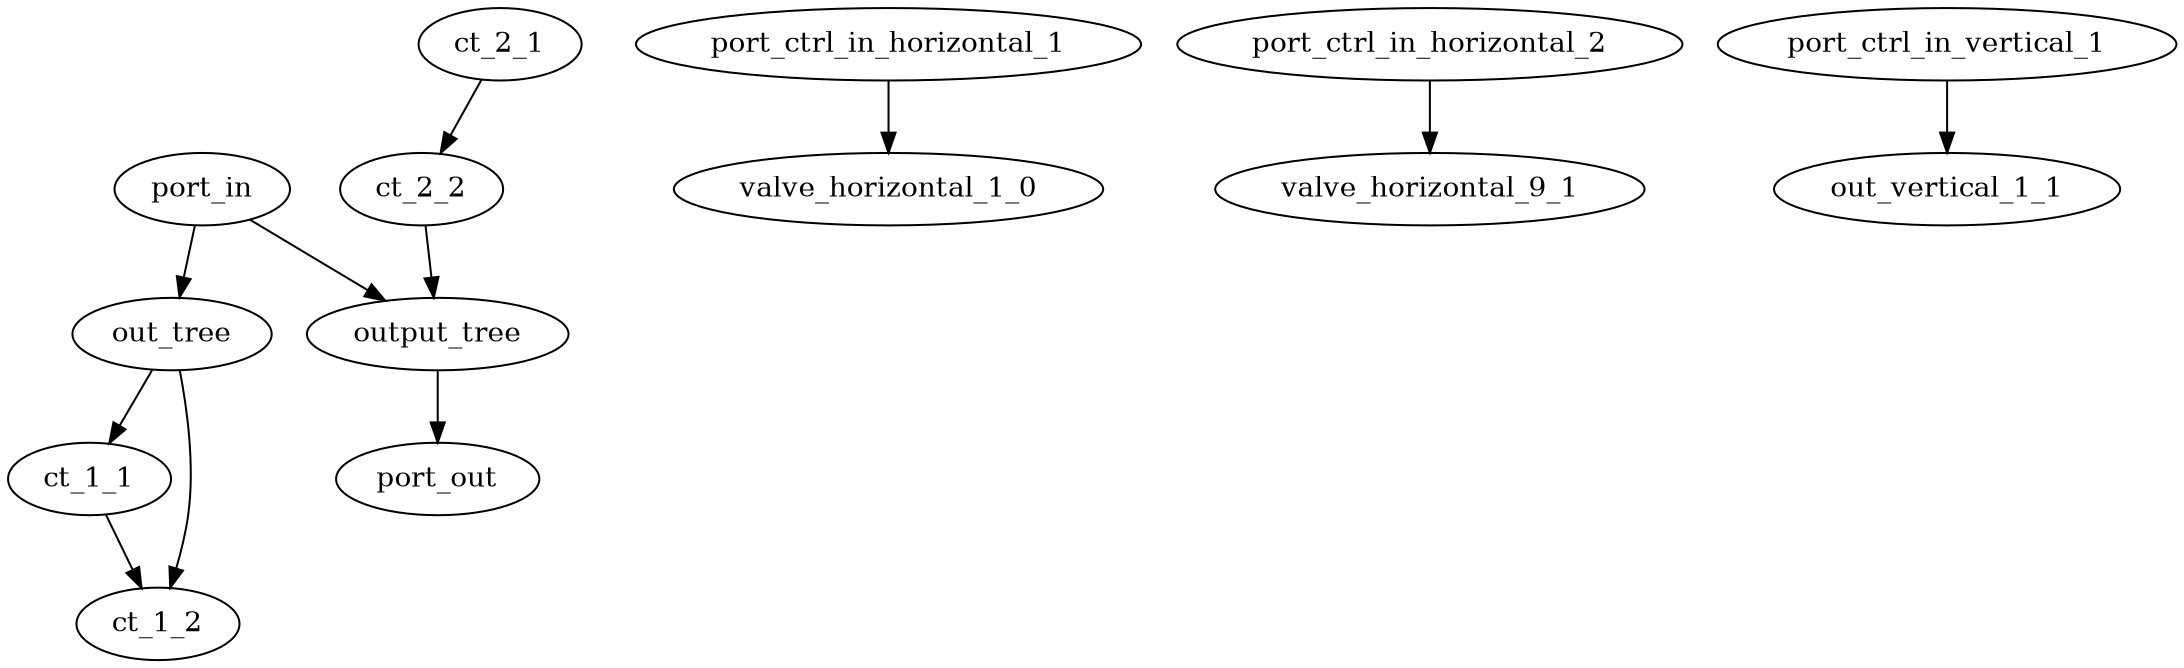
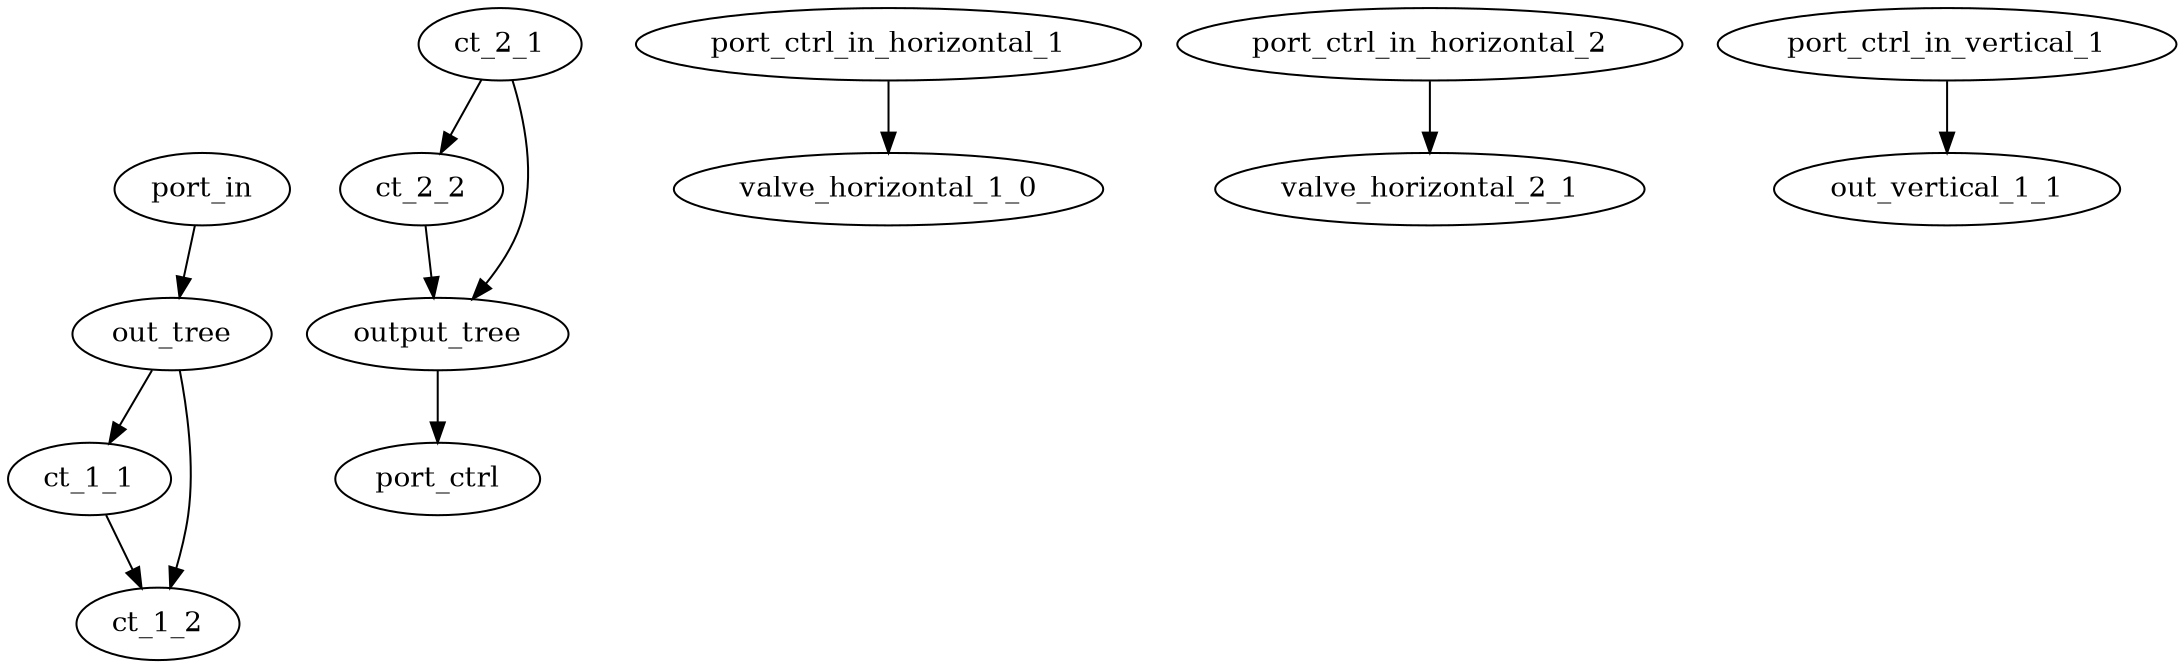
  digraph {
    n1 [label=out_tree]
    port_in
    ct_1_1
    ct_1_2
    ct_2_1
    ct_2_2
    output_tree
-   port_out
+   port_out [label=port_ctrl]
    n9 [label=valve_horizontal_1_0]
    port_ctrl_in_horizontal_1
    port_ctrl_in_horizontal_2
-   valve_horizontal_2_1 [label=valve_horizontal_9_1]
+   valve_horizontal_2_1
    n13 [label=out_vertical_1_1]
    port_ctrl_in_vertical_1
    n1 -> ct_1_1 [connection_id=channel_in_1 connection_ref="{'name': 'channel_in_1', 'ID': 'channel_in_1', 'entity': 'CHANNEL', 'params': {'data': {'channelWidth': 100, 'connectionSpacing': 1000}}, 'source': {'_component': 'input_tree', '_port': '2'}, 'sinks': [{'_component': 'ct_1_1', '_port': '2'}], 'layer': {'_id': '0', 'name': 'FLOW_0', 'type': 'FLOW', 'group': '0', 'params': {'data': {}}}, '_paths': []}" sink_port="{'_component': 'ct_1_1', '_port': '2'}" source_port="{'_component': 'input_tree', '_port': '2'}"]
    n1 -> ct_1_2 [connection_id=channel_in_2 connection_ref="{'name': 'channel_in_2', 'ID': 'channel_in_2', 'entity': 'CHANNEL', 'params': {'data': {'channelWidth': 100, 'connectionSpacing': 1000}}, 'source': {'_component': 'input_tree', '_port': '3'}, 'sinks': [{'_component': 'ct_1_2', '_port': '2'}], 'layer': {'_id': '0', 'name': 'FLOW_0', 'type': 'FLOW', 'group': '0', 'params': {'data': {}}}, '_paths': []}" sink_port="{'_component': 'ct_1_2', '_port': '2'}" source_port="{'_component': 'input_tree', '_port': '3'}"]
    port_in -> n1 [connection_id=channel_in connection_ref="{'name': 'channel_in', 'ID': 'channel_in', 'entity': 'CHANNEL', 'params': {'data': {'channelWidth': 100, 'connectionSpacing': 1000}}, 'source': {'_component': 'port_in', '_port': '1'}, 'sinks': [{'_component': 'input_tree', '_port': '1'}], 'layer': {'_id': '0', 'name': 'FLOW_0', 'type': 'FLOW', 'group': '0', 'params': {'data': {}}}, '_paths': []}" sink_port="{'_component': 'input_tree', '_port': '1'}" source_port="{'_component': 'port_in', '_port': '1'}"]
    ct_1_1 -> ct_1_2 [connection_id=channel_horizontal_1_1 connection_ref="{'name': 'channel_horizontal_1_1', 'ID': 'channel_horizontal_1_1', 'entity': 'CHANNEL', 'params': {'data': {'channelWidth': 100, 'connectionSpacing': 1000}}, 'source': {'_component': 'ct_1_1', '_port': '3'}, 'sinks': [{'_component': 'ct_1_2', '_port': '1'}], 'layer': {'_id': '0', 'name': 'FLOW_0', 'type': 'FLOW', 'group': '0', 'params': {'data': {}}}, '_paths': []}" sink_port="{'_component': 'ct_1_2', '_port': '1'}" source_port="{'_component': 'ct_1_1', '_port': '3'}"]
    ct_2_1 -> ct_2_2 [connection_id=channel_horizontal_2_1 connection_ref="{'name': 'channel_horizontal_2_1', 'ID': 'channel_horizontal_2_1', 'entity': 'CHANNEL', 'params': {'data': {'channelWidth': 100, 'connectionSpacing': 1000}}, 'source': {'_component': 'ct_2_1', '_port': '3'}, 'sinks': [{'_component': 'ct_2_2', '_port': '1'}], 'layer': {'_id': '0', 'name': 'FLOW_0', 'type': 'FLOW', 'group': '0', 'params': {'data': {}}}, '_paths': []}" sink_port="{'_component': 'ct_2_2', '_port': '1'}" source_port="{'_component': 'ct_2_1', '_port': '3'}"]
-   port_in -> output_tree [connection_id=channel_out_1 connection_ref="{'name': 'channel_out_1', 'ID': 'channel_out_1', 'entity': 'CHANNEL', 'params': {'data': {'channelWidth': 100, 'connectionSpacing': 1000}}, 'source': {'_component': 'ct_2_1', '_port': '4'}, 'sinks': [{'_component': 'output_tree', '_port': '3'}], 'layer': {'_id': '0', 'name': 'FLOW_0', 'type': 'FLOW', 'group': '0', 'params': {'data': {}}}, '_paths': []}" sink_port="{'_component': 'output_tree', '_port': '3'}" source_port="{'_component': 'ct_2_1', '_port': '4'}"]
+   ct_2_1 -> output_tree [connection_id=channel_out_1 connection_ref="{'name': 'channel_out_1', 'ID': 'channel_out_1', 'entity': 'CHANNEL', 'params': {'data': {'channelWidth': 100, 'connectionSpacing': 1000}}, 'source': {'_component': 'ct_2_1', '_port': '4'}, 'sinks': [{'_component': 'output_tree', '_port': '3'}], 'layer': {'_id': '0', 'name': 'FLOW_0', 'type': 'FLOW', 'group': '0', 'params': {'data': {}}}, '_paths': []}" sink_port="{'_component': 'output_tree', '_port': '3'}" source_port="{'_component': 'ct_2_1', '_port': '4'}"]
    ct_2_2 -> output_tree [connection_id=channel_out_2 connection_ref="{'name': 'channel_out_2', 'ID': 'channel_out_2', 'entity': 'CHANNEL', 'params': {'data': {'channelWidth': 100, 'connectionSpacing': 1000}}, 'source': {'_component': 'ct_2_2', '_port': '4'}, 'sinks': [{'_component': 'output_tree', '_port': '2'}], 'layer': {'_id': '0', 'name': 'FLOW_0', 'type': 'FLOW', 'group': '0', 'params': {'data': {}}}, '_paths': []}" sink_port="{'_component': 'output_tree', '_port': '2'}" source_port="{'_component': 'ct_2_2', '_port': '4'}"]
    output_tree -> port_out [connection_id=channel_out connection_ref="{'name': 'channel_out', 'ID': 'channel_out', 'entity': 'CHANNEL', 'params': {'data': {'channelWidth': 100, 'connectionSpacing': 1000}}, 'source': {'_component': 'output_tree', '_port': '1'}, 'sinks': [{'_component': 'port_out', '_port': '1'}], 'layer': {'_id': '0', 'name': 'FLOW_0', 'type': 'FLOW', 'group': '0', 'params': {'data': {}}}, '_paths': []}" sink_port="{'_component': 'port_out', '_port': '1'}" source_port="{'_component': 'output_tree', '_port': '1'}"]
    port_ctrl_in_horizontal_1 -> n9 [connection_id=channel_ctrl_in_horizontal_1 connection_ref="{'name': 'channel_ctrl_in_horizontal_1', 'ID': 'channel_ctrl_in_horizontal_1', 'entity': 'CHANNEL', 'params': {'data': {'channelWidth': 100, 'connectionSpacing': 1000}}, 'source': {'_component': 'port_ctrl_in_horizontal_1', '_port': '1'}, 'sinks': [{'_component': 'valve_horizontal_1_1', '_port': '1'}], 'layer': {'_id': '1', 'name': 'FLOW_0', 'type': 'CONTROL', 'group': '0', 'params': {'data': {}}}, '_paths': []}" sink_port="{'_component': 'valve_horizontal_1_1', '_port': '1'}" source_port="{'_component': 'port_ctrl_in_horizontal_1', '_port': '1'}"]
    port_ctrl_in_horizontal_2 -> valve_horizontal_2_1 [connection_id=channel_ctrl_in_horizontal_2 connection_ref="{'name': 'channel_ctrl_in_horizontal_2', 'ID': 'channel_ctrl_in_horizontal_2', 'entity': 'CHANNEL', 'params': {'data': {'channelWidth': 100, 'connectionSpacing': 1000}}, 'source': {'_component': 'port_ctrl_in_horizontal_2', '_port': '1'}, 'sinks': [{'_component': 'valve_horizontal_2_1', '_port': '1'}], 'layer': {'_id': '1', 'name': 'FLOW_0', 'type': 'CONTROL', 'group': '0', 'params': {'data': {}}}, '_paths': []}" sink_port="{'_component': 'valve_horizontal_2_1', '_port': '1'}" source_port="{'_component': 'port_ctrl_in_horizontal_2', '_port': '1'}"]
    port_ctrl_in_vertical_1 -> n13 [connection_id=channel_ctrl_in_vertical_1 connection_ref="{'name': 'channel_ctrl_in_vertical_1', 'ID': 'channel_ctrl_in_vertical_1', 'entity': 'NET', 'params': {'data': {'channelWidth': 100, 'connectionSpacing': 1000}}, 'source': {'_component': 'port_ctrl_in_vertical_1', '_port': '1'}, 'sinks': [{'_component': 'valve_vertical_1_1', '_port': '1'}, {'_component': 'valve_vertical_1_2', '_port': '1'}], 'layer': {'_id': '1', 'name': 'FLOW_0', 'type': 'CONTROL', 'group': '0', 'params': {'data': {}}}, '_paths': []}" sink_port="{'_component': 'valve_vertical_1_1', '_port': '1'}" source_port="{'_component': 'port_ctrl_in_vertical_1', '_port': '1'}"]
  }
